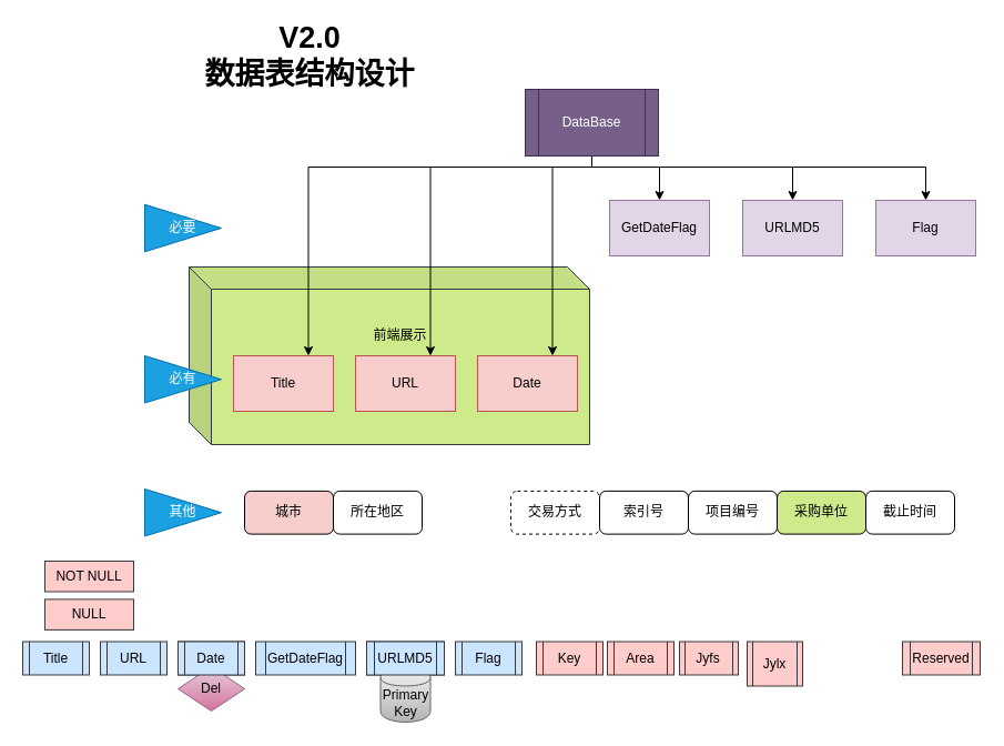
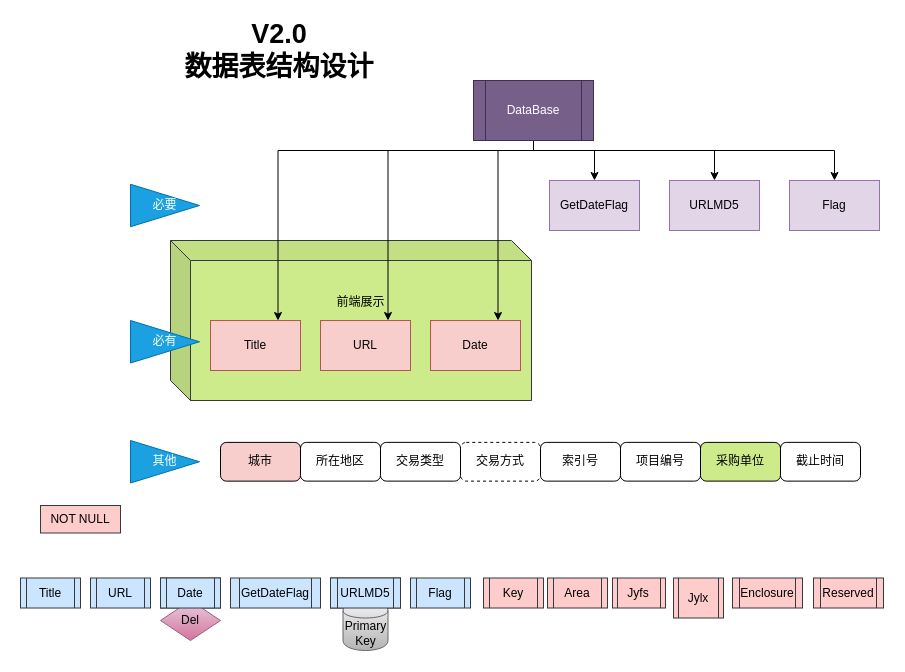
  <mxCell id="0" />
  <mxCell id="1" parent="0" />
  <mxCell id="2" value="前端展示&lt;br&gt;&lt;br&gt;&lt;br&gt;&lt;br&gt;&lt;br&gt;" style="shape=cube;whiteSpace=wrap;html=1;boundedLbl=1;backgroundOutline=1;darkOpacity=0.05;darkOpacity2=0.1;fillColor=#cdeb8b;strokeColor=#36393d;shadow=0;comic=0;" vertex="1" parent="1"><mxGeometry x="170" y="240" width="361" height="160" as="geometry" /></mxCell>
  <mxCell id="3" value="Title" style="rounded=0;whiteSpace=wrap;html=1;fillColor=#f8cecc;strokeColor=#b85450;" vertex="1" parent="1"><mxGeometry x="210" y="320" width="90" height="50" as="geometry" /></mxCell>
  <mxCell id="4" value="URL" style="rounded=0;whiteSpace=wrap;html=1;fillColor=#f8cecc;strokeColor=#b85450;" vertex="1" parent="1"><mxGeometry x="320" y="320" width="90" height="50" as="geometry" /></mxCell>
  <mxCell id="5" value="URLMD5" style="rounded=0;whiteSpace=wrap;html=1;fillColor=#e1d5e7;strokeColor=#9673a6;" vertex="1" parent="1"><mxGeometry x="669" y="180" width="90" height="50" as="geometry" /></mxCell>
  <mxCell id="6" value="GetDateFlag" style="rounded=0;whiteSpace=wrap;html=1;fillColor=#e1d5e7;strokeColor=#9673a6;" vertex="1" parent="1"><mxGeometry x="549" y="180" width="90" height="50" as="geometry" /></mxCell>
  <mxCell id="7" value="Date" style="rounded=0;whiteSpace=wrap;html=1;fillColor=#f8cecc;strokeColor=#b85450;" vertex="1" parent="1"><mxGeometry x="430" y="320" width="90" height="50" as="geometry" /></mxCell>
  <mxCell id="8" style="edgeStyle=orthogonalEdgeStyle;rounded=0;orthogonalLoop=1;jettySize=auto;html=1;entryX=0.5;entryY=0;entryDx=0;entryDy=0;" edge="1" parent="1" source="14" target="6"><mxGeometry relative="1" as="geometry"><Array as="points"><mxPoint x="533" y="150" /><mxPoint x="594" y="150" /></Array></mxGeometry></mxCell>
  <mxCell id="9" style="edgeStyle=orthogonalEdgeStyle;rounded=0;orthogonalLoop=1;jettySize=auto;html=1;entryX=0.5;entryY=0;entryDx=0;entryDy=0;" edge="1" parent="1" source="14" target="5"><mxGeometry relative="1" as="geometry"><Array as="points"><mxPoint x="533" y="150" /><mxPoint x="714" y="150" /></Array></mxGeometry></mxCell>
  <mxCell id="10" style="edgeStyle=orthogonalEdgeStyle;rounded=0;orthogonalLoop=1;jettySize=auto;html=1;entryX=0.5;entryY=0;entryDx=0;entryDy=0;" edge="1" parent="1" source="14" target="16"><mxGeometry relative="1" as="geometry"><Array as="points"><mxPoint x="533" y="150" /><mxPoint x="834" y="150" /></Array></mxGeometry></mxCell>
  <mxCell id="11" style="edgeStyle=orthogonalEdgeStyle;rounded=0;orthogonalLoop=1;jettySize=auto;html=1;entryX=0.75;entryY=0;entryDx=0;entryDy=0;" edge="1" parent="1" source="14" target="3"><mxGeometry relative="1" as="geometry"><Array as="points"><mxPoint x="533" y="150" /><mxPoint x="278" y="150" /></Array></mxGeometry></mxCell>
  <mxCell id="12" style="edgeStyle=orthogonalEdgeStyle;rounded=0;orthogonalLoop=1;jettySize=auto;html=1;entryX=0.75;entryY=0;entryDx=0;entryDy=0;" edge="1" parent="1" source="14" target="7"><mxGeometry relative="1" as="geometry"><Array as="points"><mxPoint x="533" y="150" /><mxPoint x="498" y="150" /></Array></mxGeometry></mxCell>
  <mxCell id="13" style="edgeStyle=orthogonalEdgeStyle;rounded=0;orthogonalLoop=1;jettySize=auto;html=1;entryX=0.75;entryY=0;entryDx=0;entryDy=0;" edge="1" parent="1" source="14" target="4"><mxGeometry relative="1" as="geometry"><Array as="points"><mxPoint x="533" y="150" /><mxPoint x="388" y="150" /></Array></mxGeometry></mxCell>
  <mxCell id="14" value="DataBase" style="shape=process;whiteSpace=wrap;html=1;backgroundOutline=1;fillColor=#76608a;strokeColor=#432D57;fontColor=#ffffff;" vertex="1" parent="1"><mxGeometry x="473" y="80" width="120" height="60" as="geometry" /></mxCell>
  <mxCell id="15" value="必要" style="triangle;whiteSpace=wrap;html=1;fillColor=#1ba1e2;strokeColor=#006EAF;fontColor=#ffffff;" vertex="1" parent="1"><mxGeometry x="130" y="183.75" width="69" height="42.5" as="geometry" /></mxCell>
  <mxCell id="16" value="Flag" style="rounded=0;whiteSpace=wrap;html=1;fillColor=#e1d5e7;strokeColor=#9673a6;" vertex="1" parent="1"><mxGeometry x="789" y="180" width="90" height="50" as="geometry" /></mxCell>
  <mxCell id="17" value="必有" style="triangle;whiteSpace=wrap;html=1;fillColor=#1ba1e2;strokeColor=#006EAF;fontColor=#ffffff;" vertex="1" parent="1"><mxGeometry x="130" y="320" width="69" height="42.5" as="geometry" /></mxCell>
  <mxCell id="18" value="其他" style="triangle;whiteSpace=wrap;html=1;fillColor=#1ba1e2;strokeColor=#006EAF;fontColor=#ffffff;" vertex="1" parent="1"><mxGeometry x="130" y="440" width="69" height="42.5" as="geometry" /></mxCell>
  <mxCell id="19" value="城市" style="rounded=1;whiteSpace=wrap;html=1;fillColor=#f8cecc;" vertex="1" parent="1"><mxGeometry x="220" y="441.88" width="80" height="38.75" as="geometry" /></mxCell>
  <mxCell id="20" value="交易方式" style="rounded=1;whiteSpace=wrap;html=1;dashed=1;" vertex="1" parent="1"><mxGeometry x="460" y="441.88" width="80" height="38.75" as="geometry" /></mxCell>
  <mxCell id="21" value="所在地区&lt;span style=&quot;font-family: monospace ; font-size: 0px&quot;&gt;%3CmxGraphModel%3E%3Croot%3E%3CmxCell%20id%3D%220%22%2F%3E%3CmxCell%20id%3D%221%22%20parent%3D%220%22%2F%3E%3CmxCell%20id%3D%222%22%20value%3D%22%E4%BA%A4%E6%98%93%E6%96%B9%E5%BC%8F%22%20style%3D%22rounded%3D1%3BwhiteSpace%3Dwrap%3Bhtml%3D1%3B%22%20vertex%3D%221%22%20parent%3D%221%22%3E%3CmxGeometry%20x%3D%22240.5%22%20y%3D%22420%22%20width%3D%2280%22%20height%3D%2238.75%22%20as%3D%22geometry%22%2F%3E%3C%2FmxCell%3E%3C%2Froot%3E%3C%2FmxGraphModel%3E&lt;/span&gt;" style="rounded=1;whiteSpace=wrap;html=1;" vertex="1" parent="1"><mxGeometry x="300" y="441.87" width="80" height="38.75" as="geometry" /></mxCell>
+ <mxCell id="22" value="交易类型" style="rounded=1;whiteSpace=wrap;html=1;" vertex="1" parent="1"><mxGeometry x="380" y="441.87" width="80" height="38.75" as="geometry" /></mxCell>
  <mxCell id="23" value="索引号" style="rounded=1;whiteSpace=wrap;html=1;" vertex="1" parent="1"><mxGeometry x="540" y="441.88" width="80" height="38.75" as="geometry" /></mxCell>
  <mxCell id="24" value="项目编号" style="rounded=1;whiteSpace=wrap;html=1;" vertex="1" parent="1"><mxGeometry x="620" y="441.87" width="80" height="38.75" as="geometry" /></mxCell>
  <mxCell id="25" value="采购单位" style="rounded=1;whiteSpace=wrap;html=1;fillColor=#cdeb8b;" vertex="1" parent="1"><mxGeometry x="700" y="441.88" width="80" height="38.74" as="geometry" /></mxCell>
  <mxCell id="26" value="截止时间" style="rounded=1;whiteSpace=wrap;html=1;" vertex="1" parent="1"><mxGeometry x="780" y="441.87" width="80" height="38.74" as="geometry" /></mxCell>
  <mxCell id="27" value="Title" style="shape=process;whiteSpace=wrap;html=1;backgroundOutline=1;fillColor=#cce5ff;strokeColor=#36393d;flipH=1;direction=east;glass=0;rounded=0;shadow=0;comic=0;" vertex="1" parent="1"><mxGeometry x="20" y="577.5" width="60" height="30" as="geometry" /></mxCell>
  <mxCell id="28" value="URL" style="shape=process;whiteSpace=wrap;html=1;backgroundOutline=1;fillColor=#cce5ff;strokeColor=#36393d;flipH=1;direction=east;glass=0;rounded=0;shadow=0;comic=0;" vertex="1" parent="1"><mxGeometry x="90" y="577.5" width="60" height="30" as="geometry" /></mxCell>
  <mxCell id="29" value="Date" style="shape=process;whiteSpace=wrap;html=1;backgroundOutline=1;fillColor=#cce5ff;strokeColor=#36393d;flipH=1;direction=east;glass=0;rounded=0;shadow=0;comic=0;" vertex="1" parent="1"><mxGeometry x="160" y="577.5" width="60" height="30" as="geometry" /></mxCell>
  <mxCell id="30" value="GetDateFlag" style="shape=process;whiteSpace=wrap;html=1;backgroundOutline=1;fillColor=#cce5ff;strokeColor=#36393d;flipH=1;direction=east;glass=0;rounded=0;shadow=0;comic=0;" vertex="1" parent="1"><mxGeometry x="230" y="577.5" width="90" height="30" as="geometry" /></mxCell>
  <mxCell id="31" value="URLMD5" style="shape=process;whiteSpace=wrap;html=1;backgroundOutline=1;fillColor=#cce5ff;strokeColor=#36393d;flipH=1;direction=east;glass=0;rounded=0;shadow=0;comic=0;" vertex="1" parent="1"><mxGeometry x="330" y="577.5" width="70" height="30" as="geometry" /></mxCell>
  <mxCell id="32" value="Flag" style="shape=process;whiteSpace=wrap;html=1;backgroundOutline=1;fillColor=#cce5ff;strokeColor=#36393d;flipH=1;direction=east;glass=0;rounded=0;shadow=0;comic=0;" vertex="1" parent="1"><mxGeometry x="410" y="577.5" width="60" height="30" as="geometry" /></mxCell>
  <mxCell id="33" value="Key" style="shape=process;whiteSpace=wrap;html=1;backgroundOutline=1;fillColor=#ffcccc;strokeColor=#36393d;flipH=1;direction=east;glass=0;rounded=0;shadow=0;comic=0;" vertex="1" parent="1"><mxGeometry x="483" y="577.5" width="60" height="30" as="geometry" /></mxCell>
  <mxCell id="34" value="Jyfs" style="shape=process;whiteSpace=wrap;html=1;backgroundOutline=1;fillColor=#ffcccc;strokeColor=#36393d;flipH=1;direction=east;glass=0;rounded=0;shadow=0;comic=0;" vertex="1" parent="1"><mxGeometry x="612" y="577.5" width="53" height="30" as="geometry" /></mxCell>
  <mxCell id="35" value="Jylx" style="shape=process;whiteSpace=wrap;html=1;backgroundOutline=1;fillColor=#ffcccc;strokeColor=#36393d;flipH=1;direction=east;glass=0;rounded=0;shadow=0;comic=0;" vertex="1" parent="1"><mxGeometry x="673" y="577.5" width="50" height="40" as="geometry" /></mxCell>
  <mxCell id="36" value="Area" style="shape=process;whiteSpace=wrap;html=1;backgroundOutline=1;fillColor=#ffcccc;strokeColor=#36393d;flipH=1;direction=east;glass=0;rounded=0;shadow=0;comic=0;" vertex="1" parent="1"><mxGeometry x="547" y="577.5" width="60" height="30" as="geometry" /></mxCell>
+ <mxCell id="37" value="Enclosure" style="shape=process;whiteSpace=wrap;html=1;backgroundOutline=1;fillColor=#ffcccc;strokeColor=#36393d;flipH=1;direction=east;glass=0;rounded=0;shadow=0;comic=0;" vertex="1" parent="1"><mxGeometry x="732" y="577.5" width="70" height="30" as="geometry" /></mxCell>
  <mxCell id="38" value="Primary&lt;br&gt;Key" style="shape=cylinder;whiteSpace=wrap;html=1;boundedLbl=1;backgroundOutline=1;gradientColor=#b3b3b3;fillColor=#f5f5f5;strokeColor=#666666;" vertex="1" parent="1"><mxGeometry x="342.5" y="600" width="45" height="50" as="geometry" /></mxCell>
  <mxCell id="39" value="Del" style="rhombus;whiteSpace=wrap;html=1;gradientColor=#d5739d;fillColor=#e6d0de;strokeColor=#996185;" vertex="1" parent="1"><mxGeometry x="160" y="600" width="60" height="40" as="geometry" /></mxCell>
  <mxCell id="40" value="URLMD5" style="shape=process;whiteSpace=wrap;html=1;backgroundOutline=1;fillColor=#cce5ff;strokeColor=#36393d;flipH=1;direction=east;glass=0;rounded=0;shadow=0;comic=0;" vertex="1" parent="1"><mxGeometry x="330" y="577.5" width="70" height="30" as="geometry" /></mxCell>
  <mxCell id="41" value="Date" style="shape=process;whiteSpace=wrap;html=1;backgroundOutline=1;fillColor=#cce5ff;strokeColor=#36393d;flipH=1;direction=east;glass=0;rounded=0;shadow=0;comic=0;" vertex="1" parent="1"><mxGeometry x="160" y="577.5" width="60" height="30" as="geometry" /></mxCell>
  <mxCell id="42" value="&lt;span style=&quot;text-align: left&quot;&gt;&lt;font style=&quot;font-size: 12px&quot;&gt;Reserved&lt;/font&gt;&lt;/span&gt;" style="shape=process;whiteSpace=wrap;html=1;backgroundOutline=1;fillColor=#ffcccc;strokeColor=#36393d;flipH=1;direction=east;glass=0;rounded=0;shadow=0;comic=0;" vertex="1" parent="1"><mxGeometry x="813" y="577.5" width="70" height="30" as="geometry" /></mxCell>
  <mxCell id="43" value="&lt;b style=&quot;font-size: 27px&quot;&gt;V2.0&lt;br&gt;数据表结构设计&lt;/b&gt;" style="text;html=1;strokeColor=none;fillColor=none;align=center;verticalAlign=middle;whiteSpace=wrap;rounded=0;" vertex="1" parent="1"><mxGeometry x="170" y="20" width="218" height="60" as="geometry" /></mxCell>
  <mxCell id="44" value="NOT NULL" style="rounded=0;whiteSpace=wrap;html=1;shadow=0;glass=0;comic=0;fillColor=#ffcccc;strokeColor=#36393d;" vertex="1" parent="1"><mxGeometry x="40" y="505" width="80" height="27.5" as="geometry" /></mxCell>
- <mxCell id="45" value="NULL" style="rounded=0;whiteSpace=wrap;html=1;shadow=0;glass=0;comic=0;fillColor=#ffcccc;strokeColor=#36393d;" vertex="1" parent="1"><mxGeometry x="40" y="539.39" width="80" height="27.5" as="geometry" /></mxCell>
